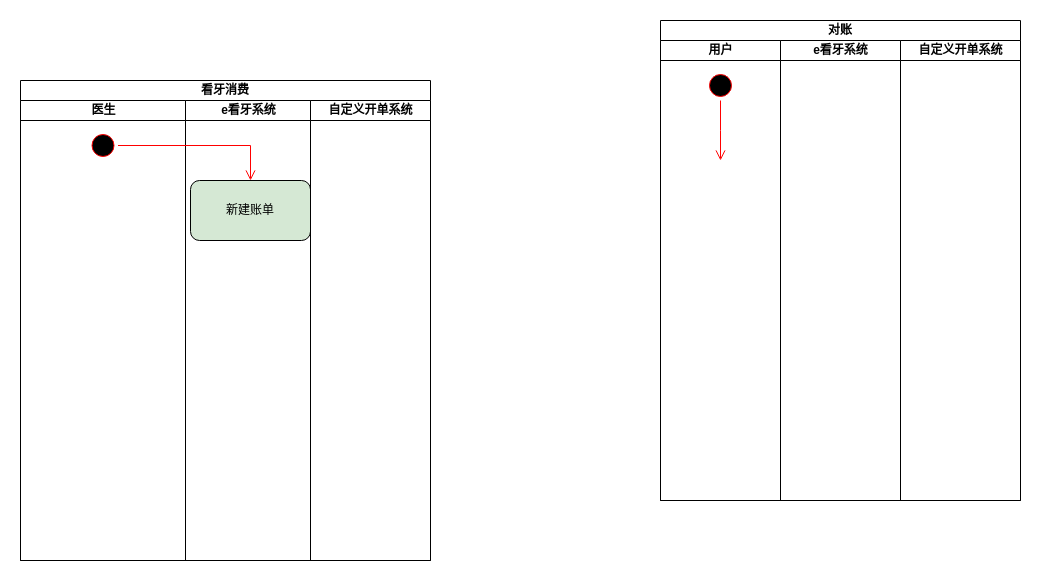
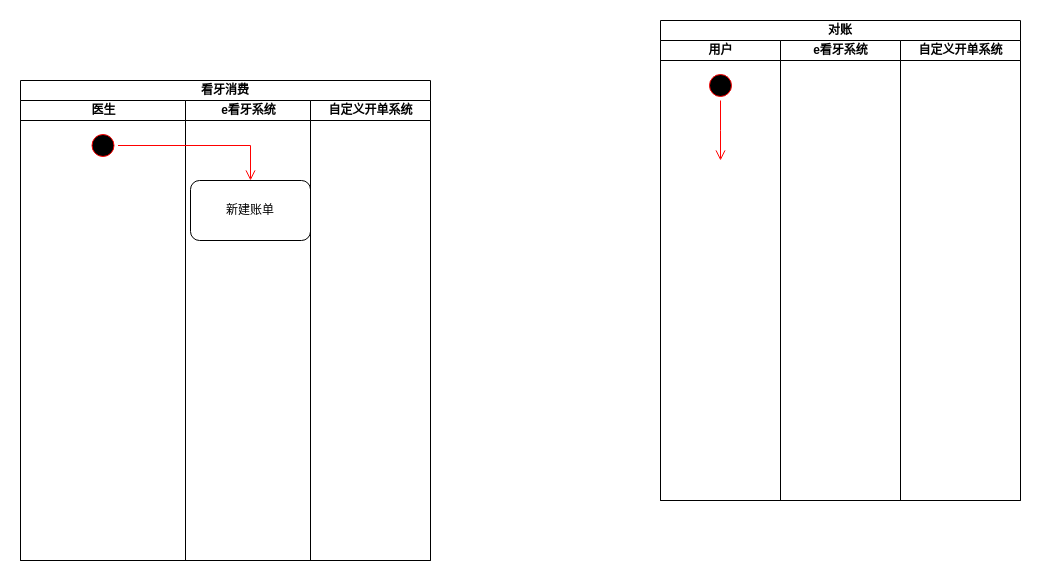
  <mxCell id="0" />
  <mxCell id="1" parent="0" />
  <mxCell id="2" value="&lt;div&gt;对账&lt;/div&gt;" style="swimlane;html=1;childLayout=stackLayout;resizeParent=1;resizeParentMax=0;startSize=20;whiteSpace=wrap;" vertex="1" parent="1"><mxGeometry x="660" y="20" width="360" height="480" as="geometry" /></mxCell>
  <mxCell id="3" value="&lt;div&gt;用户&lt;/div&gt;" style="swimlane;html=1;startSize=20;" vertex="1" parent="2"><mxGeometry y="20" width="120" height="460" as="geometry" /></mxCell>
  <mxCell id="4" value="" style="ellipse;html=1;shape=startState;fillColor=#000000;strokeColor=#ff0000;" vertex="1" parent="3"><mxGeometry x="45" y="30" width="30" height="30" as="geometry" /></mxCell>
  <mxCell id="5" value="" style="edgeStyle=orthogonalEdgeStyle;html=1;verticalAlign=bottom;endArrow=open;endSize=8;strokeColor=#ff0000;rounded=0;" edge="1" parent="3" source="4"><mxGeometry relative="1" as="geometry"><mxPoint x="60" y="120" as="targetPoint" /></mxGeometry></mxCell>
  <mxCell id="6" value="&lt;div&gt;e看牙系统&lt;/div&gt;" style="swimlane;html=1;startSize=20;" vertex="1" parent="2"><mxGeometry x="120" y="20" width="120" height="460" as="geometry" /></mxCell>
  <mxCell id="7" value="&lt;div&gt;自定义开单系统&lt;/div&gt;" style="swimlane;html=1;startSize=20;" vertex="1" parent="2"><mxGeometry x="240" y="20" width="120" height="460" as="geometry" /></mxCell>
  <mxCell id="8" value="&lt;div&gt;看牙消费&lt;/div&gt;" style="swimlane;html=1;childLayout=stackLayout;resizeParent=1;resizeParentMax=0;startSize=20;whiteSpace=wrap;" vertex="1" parent="1"><mxGeometry x="20" y="80" width="410" height="480" as="geometry" /></mxCell>
  <mxCell id="9" value="医生" style="swimlane;html=1;startSize=20;" vertex="1" parent="8"><mxGeometry y="20" width="165" height="460" as="geometry" /></mxCell>
  <mxCell id="10" value="" style="ellipse;html=1;shape=startState;fillColor=#000000;strokeColor=#ff0000;" vertex="1" parent="9"><mxGeometry x="67.5" y="30" width="30" height="30" as="geometry" /></mxCell>
  <mxCell id="11" value="&lt;div&gt;e看牙系统&lt;/div&gt;" style="swimlane;html=1;startSize=20;" vertex="1" parent="8"><mxGeometry x="165" y="20" width="125" height="460" as="geometry" /></mxCell>
- <mxCell id="12" value="&lt;div&gt;新建账单&lt;/div&gt;" style="rounded=1;whiteSpace=wrap;html=1;fillColor=#d5e8d4;" vertex="1" parent="11"><mxGeometry x="5" y="80" width="120" height="60" as="geometry" /></mxCell>
+ <mxCell id="12" value="&lt;div&gt;新建账单&lt;/div&gt;" style="rounded=1;whiteSpace=wrap;html=1;" vertex="1" parent="11"><mxGeometry x="5" y="80" width="120" height="60" as="geometry" /></mxCell>
  <mxCell id="13" value="&lt;div&gt;自定义开单系统&lt;/div&gt;" style="swimlane;html=1;startSize=20;" vertex="1" parent="8"><mxGeometry x="290" y="20" width="120" height="460" as="geometry" /></mxCell>
  <mxCell id="14" value="" style="edgeStyle=orthogonalEdgeStyle;html=1;verticalAlign=bottom;endArrow=open;endSize=8;strokeColor=#ff0000;rounded=0;" edge="1" source="10" parent="8" target="12"><mxGeometry relative="1" as="geometry"><mxPoint x="60" y="140" as="targetPoint" /></mxGeometry></mxCell>
